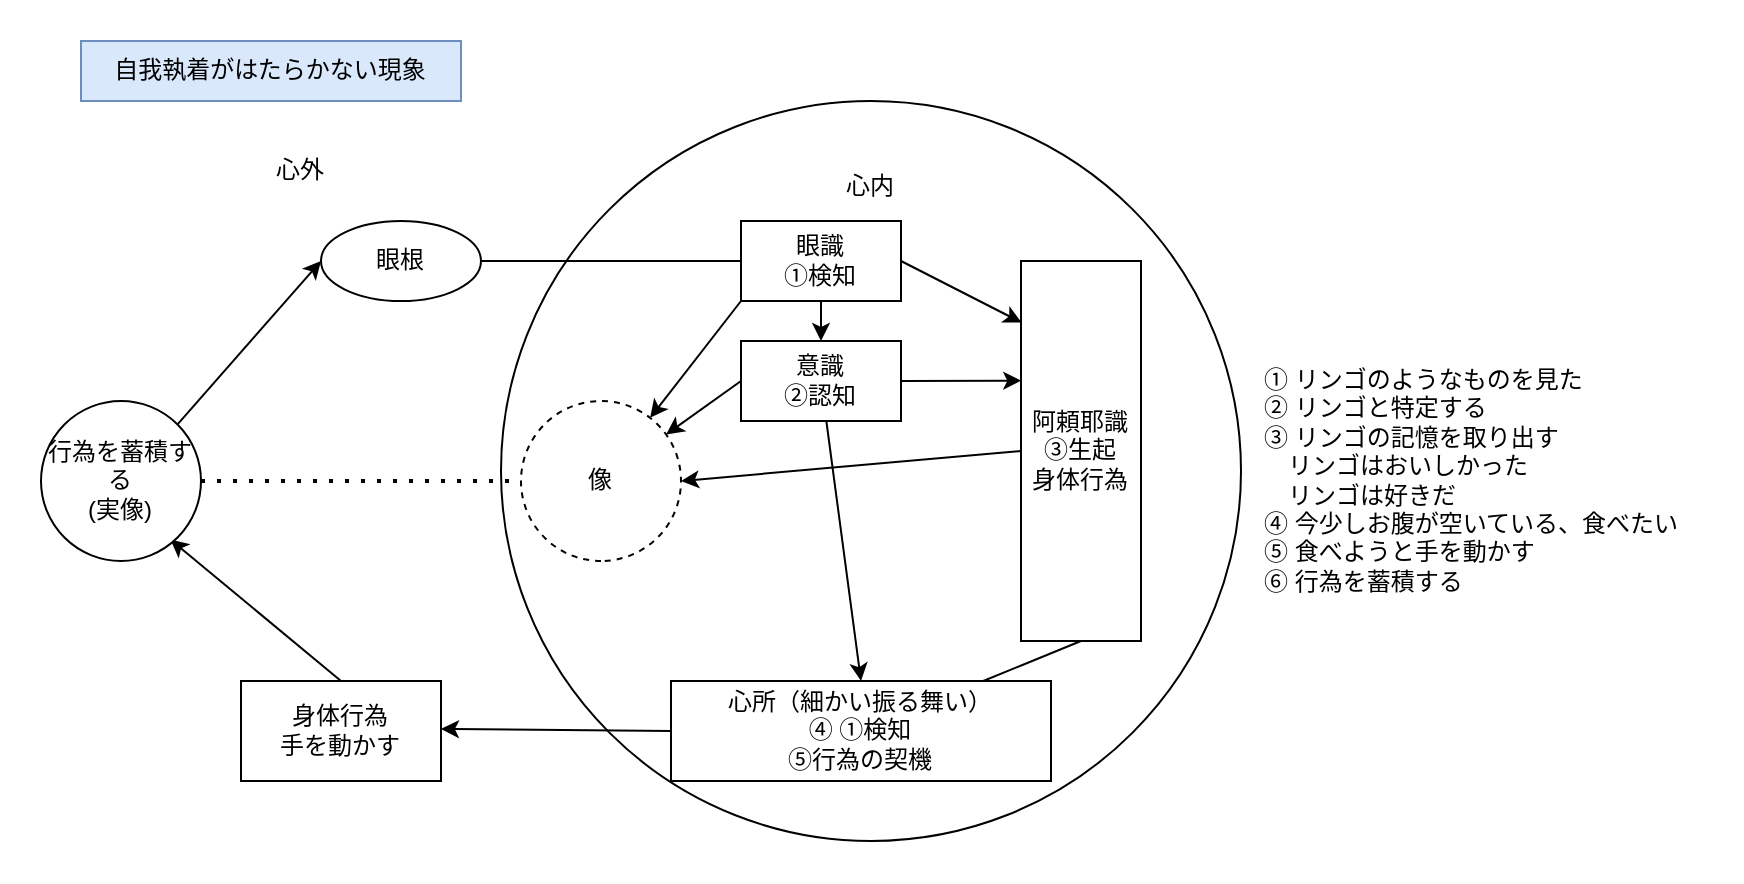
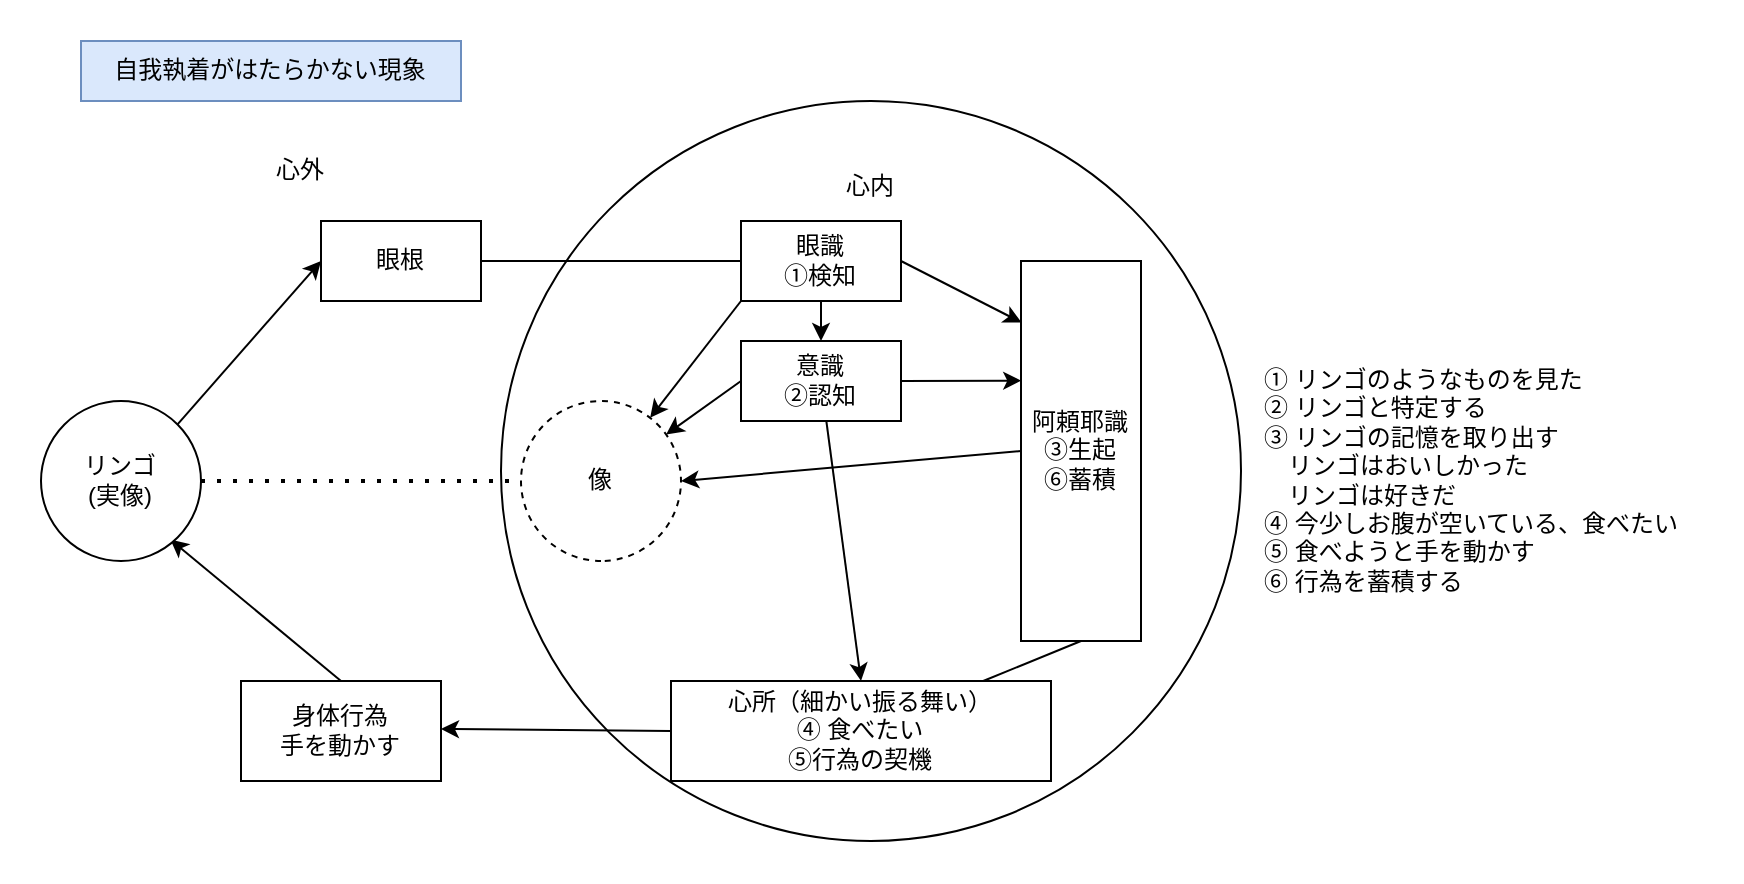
  <mxCell id="0" />
  <mxCell id="1" parent="0" />
  <mxCell id="2" value="自我執着がはたらかない現象" style="text;html=1;align=center;verticalAlign=middle;whiteSpace=wrap;rounded=0;fillColor=#dae8fc;strokeColor=#6c8ebf;" parent="1" vertex="1"><mxGeometry x="40" y="20" width="190" height="30" as="geometry" /></mxCell>
  <mxCell id="3" value="&lt;div&gt;&lt;br&gt;&lt;/div&gt;&lt;div&gt;&lt;br&gt;&lt;/div&gt;心内" style="ellipse;whiteSpace=wrap;html=1;aspect=fixed;verticalAlign=top;" parent="1" vertex="1"><mxGeometry x="250" y="50" width="370" height="370" as="geometry" /></mxCell>
- <mxCell id="4" value="阿頼耶識&lt;div&gt;&lt;div&gt;③生起&lt;/div&gt;&lt;/div&gt;&lt;div&gt;身体行為&lt;/div&gt;" style="rounded=0;whiteSpace=wrap;html=1;" parent="1" vertex="1"><mxGeometry x="510" y="130" width="60" height="190" as="geometry" /></mxCell>
+ <mxCell id="4" value="阿頼耶識&lt;div&gt;&lt;div&gt;③生起&lt;/div&gt;&lt;/div&gt;&lt;div&gt;⑥蓄積&lt;/div&gt;" style="rounded=0;whiteSpace=wrap;html=1;" parent="1" vertex="1"><mxGeometry x="510" y="130" width="60" height="190" as="geometry" /></mxCell>
  <mxCell id="5" value="心外" style="text;html=1;align=center;verticalAlign=middle;whiteSpace=wrap;rounded=0;" parent="1" vertex="1"><mxGeometry x="90" y="70" width="120" height="30" as="geometry" /></mxCell>
  <mxCell id="6" value="眼識&lt;div&gt;①検知&lt;/div&gt;" style="rounded=0;whiteSpace=wrap;html=1;" parent="1" vertex="1"><mxGeometry x="370" y="110" width="80" height="40" as="geometry" /></mxCell>
- <mxCell id="7" value="眼根" style="ellipse;whiteSpace=wrap;html=1;" parent="1" vertex="1"><mxGeometry x="160" y="110" width="80" height="40" as="geometry" /></mxCell>
+ <mxCell id="7" value="眼根" style="rounded=0;whiteSpace=wrap;html=1;" parent="1" vertex="1"><mxGeometry x="160" y="110" width="80" height="40" as="geometry" /></mxCell>
  <mxCell id="8" value="" style="endArrow=classic;html=1;rounded=0;exitX=1;exitY=0;exitDx=0;exitDy=0;entryX=0;entryY=0.5;entryDx=0;entryDy=0;" parent="1" source="24" target="7" edge="1"><mxGeometry width="50" height="50" relative="1" as="geometry"><mxPoint x="100" y="204.66" as="sourcePoint" /><mxPoint x="160" y="205.12" as="targetPoint" /></mxGeometry></mxCell>
  <mxCell id="9" value="" style="endArrow=none;html=1;rounded=0;entryX=0;entryY=0.5;entryDx=0;entryDy=0;" parent="1" source="7" target="6" edge="1"><mxGeometry width="50" height="50" relative="1" as="geometry"><mxPoint x="220" y="204.7" as="sourcePoint" /><mxPoint x="300" y="204.66" as="targetPoint" /></mxGeometry></mxCell>
  <mxCell id="10" value="" style="endArrow=classic;html=1;rounded=0;exitX=1;exitY=0.5;exitDx=0;exitDy=0;entryX=0.002;entryY=0.315;entryDx=0;entryDy=0;entryPerimeter=0;" parent="1" source="11" target="4" edge="1"><mxGeometry width="50" height="50" relative="1" as="geometry"><mxPoint x="460.36" y="207.44" as="sourcePoint" /><mxPoint x="500" y="225" as="targetPoint" /></mxGeometry></mxCell>
  <mxCell id="11" value="意識&lt;div&gt;➁認知&lt;/div&gt;" style="rounded=0;whiteSpace=wrap;html=1;" parent="1" vertex="1"><mxGeometry x="370" y="170" width="80" height="40" as="geometry" /></mxCell>
- <mxCell id="12" value="心所（細かい振る舞い）&lt;div&gt;④ ①検知&lt;/div&gt;&lt;div&gt;⑤行為の契機&lt;/div&gt;" style="rounded=0;whiteSpace=wrap;html=1;" parent="1" vertex="1"><mxGeometry x="335" y="340" width="190" height="50" as="geometry" /></mxCell>
+ <mxCell id="12" value="心所（細かい振る舞い）&lt;div&gt;④ 食べたい&lt;/div&gt;&lt;div&gt;⑤行為の契機&lt;/div&gt;" style="rounded=0;whiteSpace=wrap;html=1;" parent="1" vertex="1"><mxGeometry x="335" y="340" width="190" height="50" as="geometry" /></mxCell>
  <mxCell id="13" value="" style="endArrow=classic;html=1;rounded=0;exitX=0.5;exitY=1;exitDx=0;exitDy=0;" parent="1" source="6" target="11" edge="1"><mxGeometry width="50" height="50" relative="1" as="geometry"><mxPoint x="370" y="203" as="sourcePoint" /><mxPoint x="510" y="203" as="targetPoint" /></mxGeometry></mxCell>
  <mxCell id="14" value="" style="endArrow=classic;html=1;rounded=0;exitX=0;exitY=1;exitDx=0;exitDy=0;" parent="1" source="6" target="22" edge="1"><mxGeometry width="50" height="50" relative="1" as="geometry"><mxPoint x="350" y="160" as="sourcePoint" /><mxPoint x="390" y="85.81" as="targetPoint" /></mxGeometry></mxCell>
  <mxCell id="15" value="" style="endArrow=classic;html=1;rounded=0;exitX=0;exitY=0.5;exitDx=0;exitDy=0;entryX=0.5;entryY=0;entryDx=0;entryDy=0;" parent="1" source="4" target="22" edge="1"><mxGeometry width="50" height="50" relative="1" as="geometry"><mxPoint x="529.22" y="320.86" as="sourcePoint" /><mxPoint x="490" y="320" as="targetPoint" /></mxGeometry></mxCell>
  <mxCell id="16" value="① リンゴのようなものを見た&lt;div&gt;➁ リンゴと特定する&lt;/div&gt;&lt;div&gt;③ リンゴの記憶を取り出す&lt;/div&gt;&lt;div&gt;　リンゴはおいしかった&lt;/div&gt;&lt;div&gt;　リンゴは好きだ&lt;/div&gt;&lt;div&gt;④ 今少しお腹が空いている、食べたい&lt;/div&gt;&lt;div&gt;⑤ 食べようと手を動かす&lt;/div&gt;&lt;div&gt;⑥ 行為を蓄積する&lt;/div&gt;" style="text;html=1;align=left;verticalAlign=middle;whiteSpace=wrap;rounded=0;" parent="1" vertex="1"><mxGeometry x="630" y="150" width="220" height="180" as="geometry" /></mxCell>
  <mxCell id="17" value="" style="endArrow=classic;html=1;rounded=0;exitX=0;exitY=0.5;exitDx=0;exitDy=0;" parent="1" source="11" target="22" edge="1"><mxGeometry width="50" height="50" relative="1" as="geometry"><mxPoint x="440.003" y="280" as="sourcePoint" /><mxPoint x="484.42" y="290.37" as="targetPoint" /></mxGeometry></mxCell>
  <mxCell id="18" value="" style="endArrow=classic;html=1;rounded=0;exitX=0;exitY=0.5;exitDx=0;exitDy=0;" parent="1" source="12" edge="1"><mxGeometry width="50" height="50" relative="1" as="geometry"><mxPoint x="330" y="366" as="sourcePoint" /><mxPoint x="220" y="364" as="targetPoint" /></mxGeometry></mxCell>
  <mxCell id="19" value="身体行為&lt;div&gt;手を動かす&lt;/div&gt;" style="rounded=0;whiteSpace=wrap;html=1;" parent="1" vertex="1"><mxGeometry x="120" y="340" width="100" height="50" as="geometry" /></mxCell>
  <mxCell id="20" value="" style="endArrow=none;html=1;rounded=0;entryX=0.5;entryY=1;entryDx=0;entryDy=0;" parent="1" source="12" target="4" edge="1"><mxGeometry width="50" height="50" relative="1" as="geometry"><mxPoint x="602" y="368" as="sourcePoint" /><mxPoint x="580" y="430" as="targetPoint" /></mxGeometry></mxCell>
  <mxCell id="21" value="" style="endArrow=classic;html=1;rounded=0;entryX=0.809;entryY=0.866;entryDx=0;entryDy=0;entryPerimeter=0;exitX=0.5;exitY=0;exitDx=0;exitDy=0;" parent="1" source="19" target="24" edge="1"><mxGeometry width="50" height="50" relative="1" as="geometry"><mxPoint x="130" y="300" as="sourcePoint" /><mxPoint x="77.26" y="261.65" as="targetPoint" /></mxGeometry></mxCell>
  <mxCell id="22" value="像" style="ellipse;whiteSpace=wrap;html=1;aspect=fixed;dashed=1;direction=south;" parent="1" vertex="1"><mxGeometry x="260" y="200" width="80" height="80" as="geometry" /></mxCell>
  <mxCell id="23" value="" style="endArrow=classic;html=1;rounded=0;entryX=0.5;entryY=0;entryDx=0;entryDy=0;" parent="1" source="11" target="12" edge="1"><mxGeometry width="50" height="50" relative="1" as="geometry"><mxPoint x="500" y="390" as="sourcePoint" /><mxPoint x="417.419" y="272.687" as="targetPoint" /></mxGeometry></mxCell>
- <mxCell id="24" value="&lt;div&gt;行為を蓄積する&lt;/div&gt;(実像)" style="ellipse;whiteSpace=wrap;html=1;aspect=fixed;" parent="1" vertex="1"><mxGeometry x="20" y="200" width="80" height="80" as="geometry" /></mxCell>
+ <mxCell id="24" value="&lt;div&gt;リンゴ&lt;/div&gt;(実像)" style="ellipse;whiteSpace=wrap;html=1;aspect=fixed;" parent="1" vertex="1"><mxGeometry x="20" y="200" width="80" height="80" as="geometry" /></mxCell>
  <mxCell id="25" value="" style="endArrow=none;dashed=1;html=1;dashPattern=1 3;strokeWidth=2;rounded=0;entryX=0.5;entryY=1;entryDx=0;entryDy=0;exitX=1;exitY=0.5;exitDx=0;exitDy=0;" parent="1" source="24" target="22" edge="1"><mxGeometry width="50" height="50" relative="1" as="geometry"><mxPoint x="175" y="250" as="sourcePoint" /><mxPoint x="225" y="200" as="targetPoint" /></mxGeometry></mxCell>
  <mxCell id="26" value="" style="endArrow=classic;html=1;rounded=0;exitX=1;exitY=0.5;exitDx=0;exitDy=0;entryX=0.005;entryY=0.162;entryDx=0;entryDy=0;entryPerimeter=0;" parent="1" source="6" target="4" edge="1"><mxGeometry width="50" height="50" relative="1" as="geometry"><mxPoint x="465" y="160" as="sourcePoint" /><mxPoint x="525" y="160" as="targetPoint" /></mxGeometry></mxCell>
